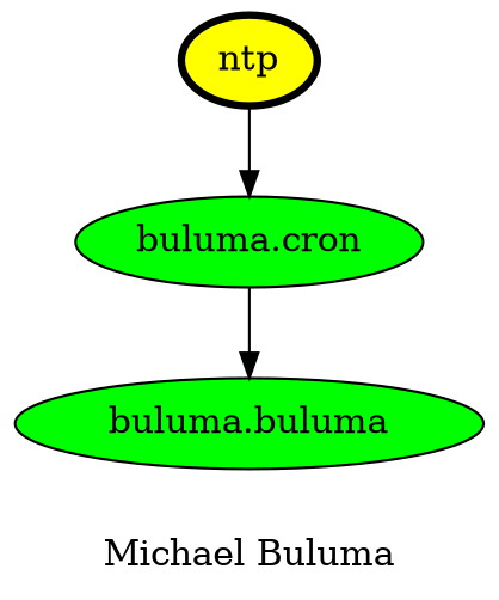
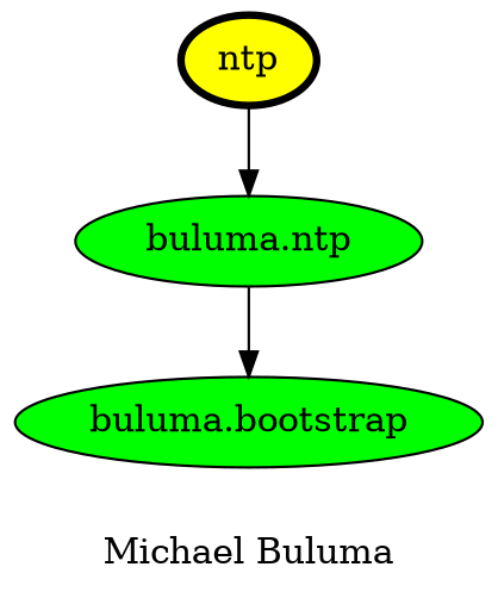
  digraph {
    label="Michael Buluma"
    node [fillcolor=green style=filled]
    ntp [fillcolor=yellow penwidth=3]
-   "buluma.cron"
-   "buluma.bootstrap" [label="buluma.buluma"]
+   "buluma.cron" [label="buluma.ntp"]
+   "buluma.bootstrap"
    ntp -> "buluma.cron"
    "buluma.cron" -> "buluma.bootstrap"
  }
